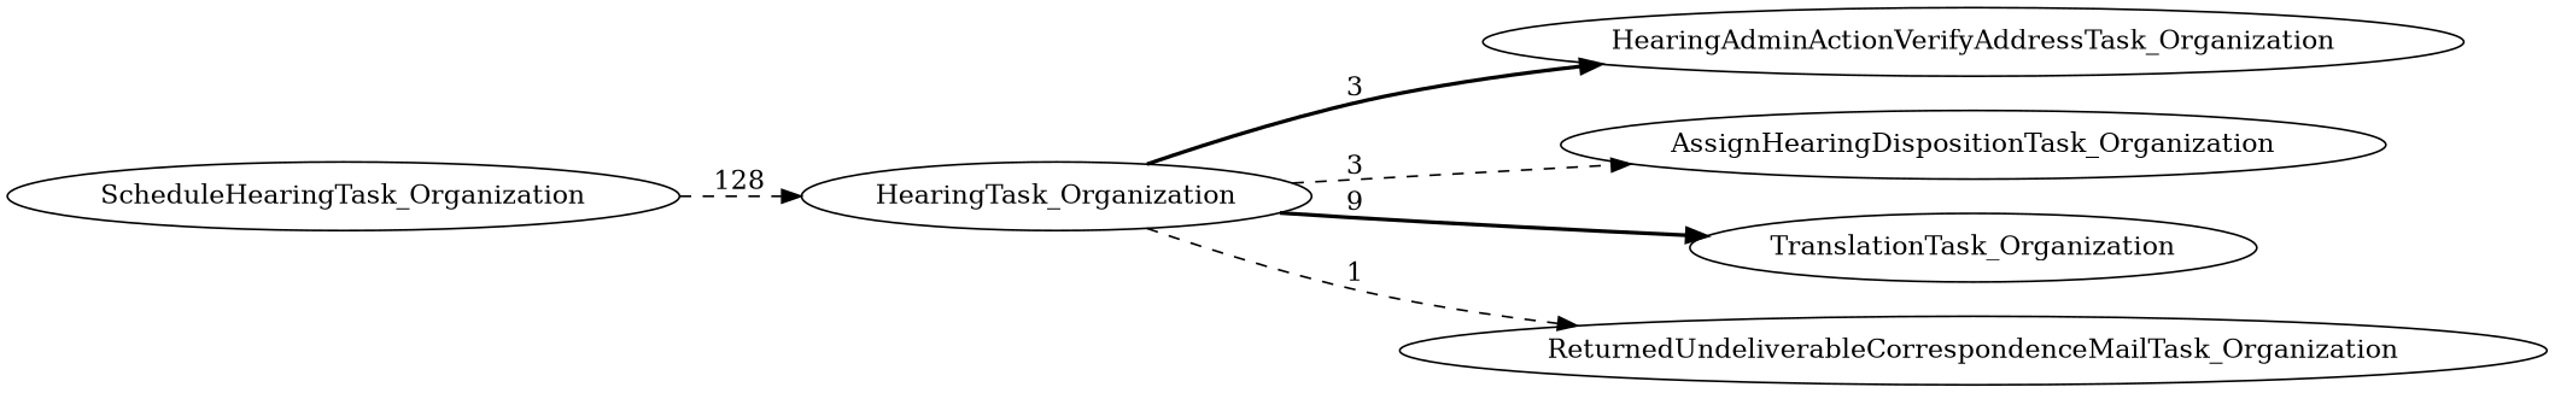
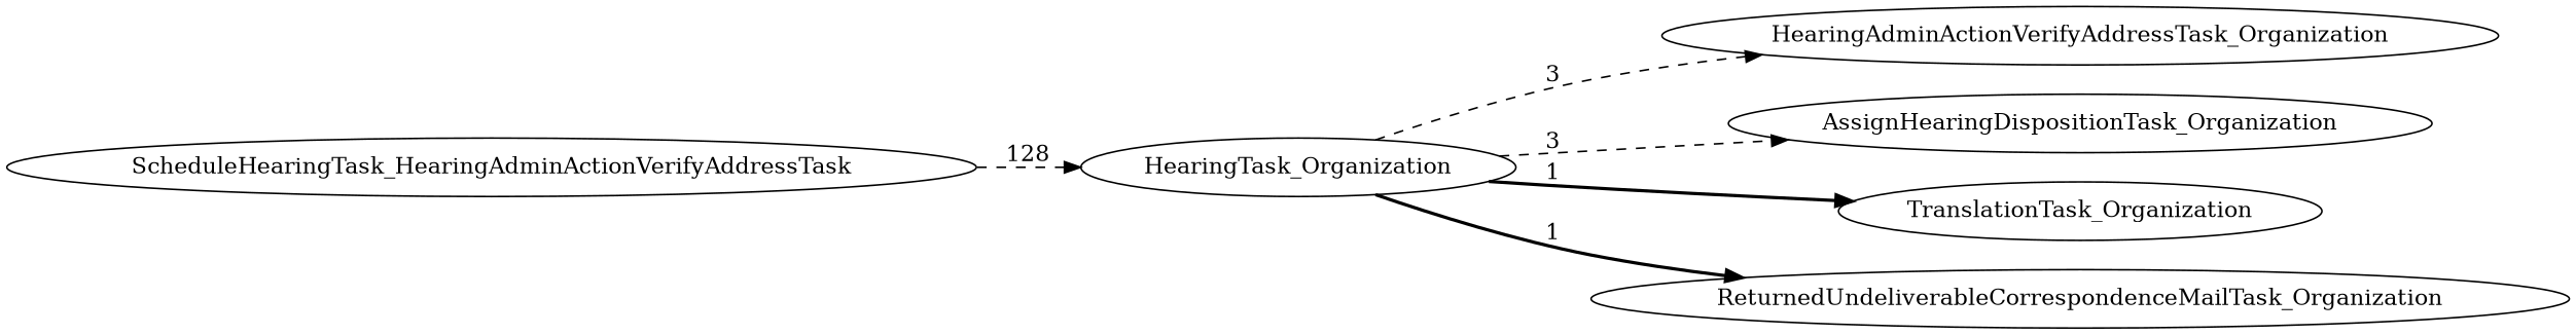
  digraph {
    rankdir=LR
    edge [style=dashed]
    HearingTask_Organization
    HearingAdminActionVerifyAddressTask_Organization
    AssignHearingDispositionTask_Organization
    TranslationTask_Organization
    ReturnedUndeliverableCorrespondenceMailTask_Organization
-   ScheduleHearingTask_Organization
-   HearingTask_Organization -> HearingAdminActionVerifyAddressTask_Organization [label=3 style=bold]
+   ScheduleHearingTask_Organization [label=ScheduleHearingTask_HearingAdminActionVerifyAddressTask]
+   HearingTask_Organization -> HearingAdminActionVerifyAddressTask_Organization [label=3]
    HearingTask_Organization -> AssignHearingDispositionTask_Organization [label=3]
-   HearingTask_Organization -> TranslationTask_Organization [label=9 style=bold]
-   HearingTask_Organization -> ReturnedUndeliverableCorrespondenceMailTask_Organization [label=1]
+   HearingTask_Organization -> TranslationTask_Organization [label=1 style=bold]
+   HearingTask_Organization -> ReturnedUndeliverableCorrespondenceMailTask_Organization [label=1 style=bold]
    ScheduleHearingTask_Organization -> HearingTask_Organization [label=128]
  }
